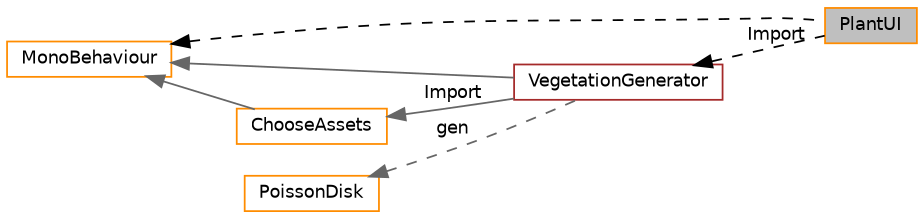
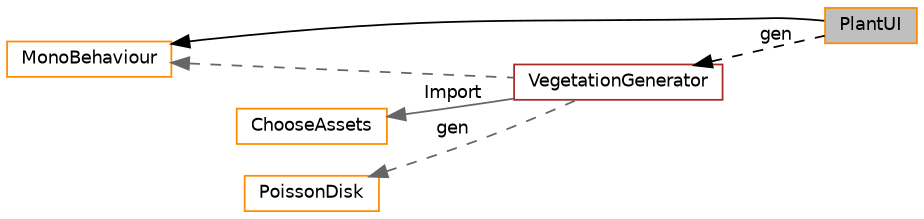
  digraph {
    rankdir=LR
    node [color=darkorange fillcolor=white fontname=Helvetica fontsize=10 shape=record style=filled]
    edge [color=gray40 dir=back fontname=Helvetica fontsize=10 labelfontname=Helvetica labelfontsize=10 style=solid]
    n1 [fillcolor=grey75 fontcolor=black height=0.2 label=PlantUI width=0.4]
    n2 [height=0.2 label=MonoBehaviour width=0.4]
    n3 [color=brown height=0.2 label=VegetationGenerator width=0.4]
    n4 [height=0.2 label=ChooseAssets width=0.4]
    n5 [height=0.2 label=PoissonDisk width=0.4]
-   n2 -> n1 [color=black style=dashed]
-   n2 -> n3
-   n2 -> n4
-   n3 -> n1 [color=black label=" Import" style=dashed]
+   n2 -> n1 [color=black]
+   n2 -> n3 [style=dashed]
+   n3 -> n1 [color=black label=" gen" style=dashed]
    n4 -> n3 [label=" Import"]
    n5 -> n3 [label=" gen" style=dashed]
  }
